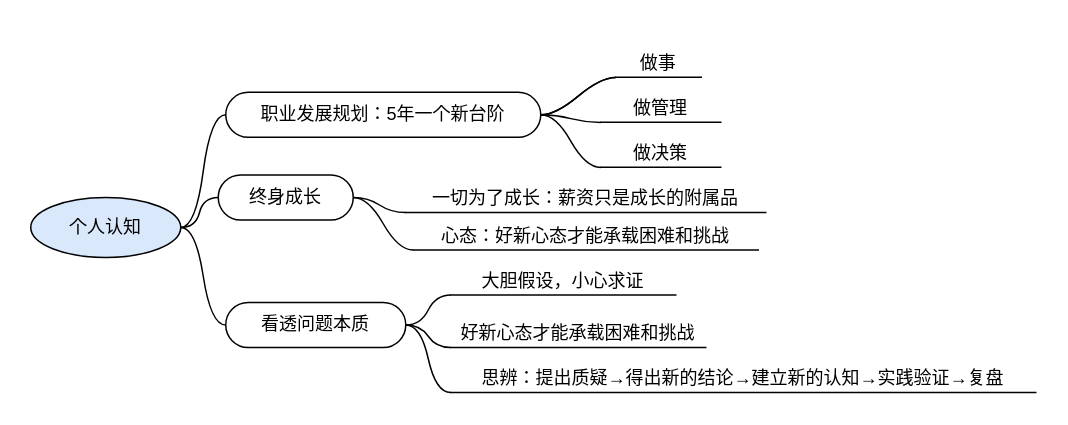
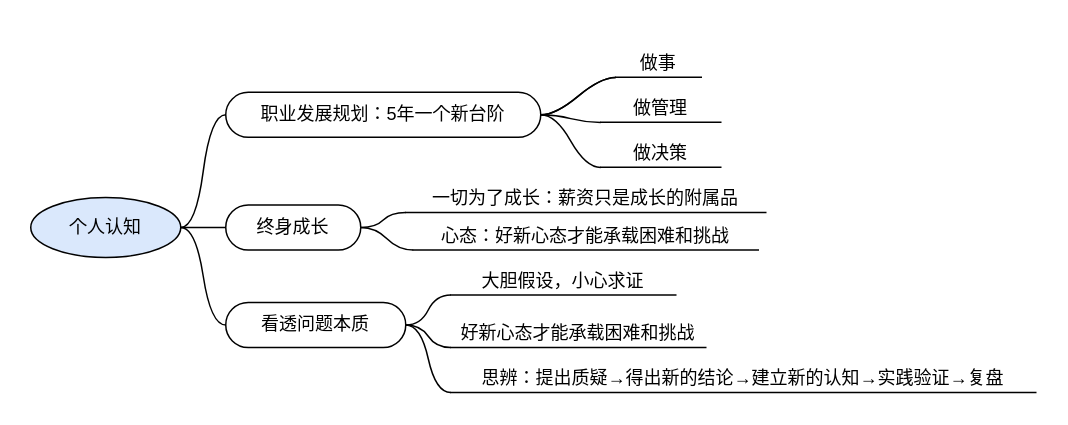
  <mxCell id="0" />
  <mxCell id="1" parent="0" />
  <mxCell id="2" value="个人认知" style="ellipse;whiteSpace=wrap;html=1;align=center;newEdgeStyle={&quot;edgeStyle&quot;:&quot;entityRelationEdgeStyle&quot;,&quot;startArrow&quot;:&quot;none&quot;,&quot;endArrow&quot;:&quot;none&quot;,&quot;segment&quot;:10,&quot;curved&quot;:1,&quot;sourcePerimeterSpacing&quot;:0,&quot;targetPerimeterSpacing&quot;:0};treeFolding=1;treeMoving=1;movable=0;resizable=0;rotatable=0;deletable=0;editable=0;locked=1;connectable=0;fillColor=#dae8fc;" vertex="1" parent="1"><mxGeometry x="20" y="131" width="100" height="40" as="geometry" /></mxCell>
  <mxCell id="3" value="" style="edgeStyle=entityRelationEdgeStyle;rounded=0;orthogonalLoop=1;jettySize=auto;html=1;startArrow=none;endArrow=none;segment=10;curved=1;sourcePerimeterSpacing=0;targetPerimeterSpacing=0;movable=0;resizable=0;rotatable=0;deletable=0;editable=0;locked=1;connectable=0;" edge="1" parent="1" source="4" target="10"><mxGeometry relative="1" as="geometry" /></mxCell>
  <mxCell id="4" value="职业发展规划：5年一个新台阶" style="whiteSpace=wrap;html=1;rounded=1;arcSize=50;align=center;verticalAlign=middle;strokeWidth=1;autosize=1;spacing=4;treeFolding=1;treeMoving=1;newEdgeStyle={&quot;edgeStyle&quot;:&quot;entityRelationEdgeStyle&quot;,&quot;startArrow&quot;:&quot;none&quot;,&quot;endArrow&quot;:&quot;none&quot;,&quot;segment&quot;:10,&quot;curved&quot;:1,&quot;sourcePerimeterSpacing&quot;:0,&quot;targetPerimeterSpacing&quot;:0};movable=0;resizable=0;rotatable=0;deletable=0;editable=0;locked=1;connectable=0;" vertex="1" parent="1"><mxGeometry x="150" y="60.91" width="210" height="30" as="geometry" /></mxCell>
  <mxCell id="5" value="" style="edgeStyle=entityRelationEdgeStyle;startArrow=none;endArrow=none;segment=10;curved=1;sourcePerimeterSpacing=0;targetPerimeterSpacing=0;rounded=0;exitX=1;exitY=0.5;exitDx=0;exitDy=0;movable=0;resizable=0;rotatable=0;deletable=0;editable=0;locked=1;connectable=0;" edge="1" target="4" parent="1" source="2"><mxGeometry relative="1" as="geometry"><mxPoint x="140" y="111" as="sourcePoint" /></mxGeometry></mxCell>
- <mxCell id="6" value="终身成长" style="whiteSpace=wrap;html=1;rounded=1;arcSize=50;align=center;verticalAlign=middle;strokeWidth=1;autosize=1;spacing=4;treeFolding=1;treeMoving=1;newEdgeStyle={&quot;edgeStyle&quot;:&quot;entityRelationEdgeStyle&quot;,&quot;startArrow&quot;:&quot;none&quot;,&quot;endArrow&quot;:&quot;none&quot;,&quot;segment&quot;:10,&quot;curved&quot;:1,&quot;sourcePerimeterSpacing&quot;:0,&quot;targetPerimeterSpacing&quot;:0};movable=0;resizable=0;rotatable=0;deletable=0;editable=0;locked=1;connectable=0;" vertex="1" parent="1"><mxGeometry x="145" y="116" width="90" height="30" as="geometry" /></mxCell>
+ <mxCell id="6" value="终身成长" style="whiteSpace=wrap;html=1;rounded=1;arcSize=50;align=center;verticalAlign=middle;strokeWidth=1;autosize=1;spacing=4;treeFolding=1;treeMoving=1;newEdgeStyle={&quot;edgeStyle&quot;:&quot;entityRelationEdgeStyle&quot;,&quot;startArrow&quot;:&quot;none&quot;,&quot;endArrow&quot;:&quot;none&quot;,&quot;segment&quot;:10,&quot;curved&quot;:1,&quot;sourcePerimeterSpacing&quot;:0,&quot;targetPerimeterSpacing&quot;:0};movable=0;resizable=0;rotatable=0;deletable=0;editable=0;locked=1;connectable=0;" vertex="1" parent="1"><mxGeometry x="150" y="136" width="90" height="30" as="geometry" /></mxCell>
  <mxCell id="7" value="" style="edgeStyle=entityRelationEdgeStyle;startArrow=none;endArrow=none;segment=10;curved=1;sourcePerimeterSpacing=0;targetPerimeterSpacing=0;rounded=0;exitX=1;exitY=0.5;exitDx=0;exitDy=0;movable=0;resizable=0;rotatable=0;deletable=0;editable=0;locked=1;connectable=0;" edge="1" target="6" parent="1" source="2"><mxGeometry relative="1" as="geometry"><mxPoint x="100" y="99" as="sourcePoint" /></mxGeometry></mxCell>
  <mxCell id="8" value="看透问题本质" style="whiteSpace=wrap;html=1;rounded=1;arcSize=50;align=center;verticalAlign=middle;strokeWidth=1;autosize=1;spacing=4;treeFolding=1;treeMoving=1;newEdgeStyle={&quot;edgeStyle&quot;:&quot;entityRelationEdgeStyle&quot;,&quot;startArrow&quot;:&quot;none&quot;,&quot;endArrow&quot;:&quot;none&quot;,&quot;segment&quot;:10,&quot;curved&quot;:1,&quot;sourcePerimeterSpacing&quot;:0,&quot;targetPerimeterSpacing&quot;:0};movable=0;resizable=0;rotatable=0;deletable=0;editable=0;locked=1;connectable=0;" vertex="1" parent="1"><mxGeometry x="150" y="201" width="120" height="30" as="geometry" /></mxCell>
  <mxCell id="9" value="" style="edgeStyle=entityRelationEdgeStyle;startArrow=none;endArrow=none;segment=10;curved=1;sourcePerimeterSpacing=0;targetPerimeterSpacing=0;rounded=0;exitX=1;exitY=0.5;exitDx=0;exitDy=0;movable=0;resizable=0;rotatable=0;deletable=0;editable=0;locked=1;connectable=0;" edge="1" target="8" parent="1" source="2"><mxGeometry relative="1" as="geometry"><mxPoint x="130" y="121" as="sourcePoint" /></mxGeometry></mxCell>
  <mxCell id="10" value="做事" style="whiteSpace=wrap;html=1;shape=partialRectangle;top=0;left=0;bottom=1;right=0;points=[[0,1],[1,1]];fillColor=none;align=center;verticalAlign=bottom;routingCenterY=0.5;snapToPoint=1;recursiveResize=0;autosize=1;treeFolding=1;treeMoving=1;newEdgeStyle={&quot;edgeStyle&quot;:&quot;entityRelationEdgeStyle&quot;,&quot;startArrow&quot;:&quot;none&quot;,&quot;endArrow&quot;:&quot;none&quot;,&quot;segment&quot;:10,&quot;curved&quot;:1,&quot;sourcePerimeterSpacing&quot;:0,&quot;targetPerimeterSpacing&quot;:0};movable=0;resizable=0;rotatable=0;deletable=0;editable=0;locked=1;connectable=0;" vertex="1" parent="1"><mxGeometry x="410" y="20.91" width="57" height="30" as="geometry" /></mxCell>
  <mxCell id="11" value="" style="edgeStyle=entityRelationEdgeStyle;startArrow=none;endArrow=none;segment=10;curved=1;sourcePerimeterSpacing=0;targetPerimeterSpacing=0;rounded=0;exitX=1;exitY=0.5;exitDx=0;exitDy=0;movable=0;resizable=0;rotatable=0;deletable=0;editable=0;locked=1;connectable=0;" edge="1" target="10" parent="1" source="4"><mxGeometry relative="1" as="geometry"><mxPoint x="283" y="100.91" as="sourcePoint" /></mxGeometry></mxCell>
  <mxCell id="12" value="做管理" style="whiteSpace=wrap;html=1;shape=partialRectangle;top=0;left=0;bottom=1;right=0;points=[[0,1],[1,1]];fillColor=none;align=center;verticalAlign=bottom;routingCenterY=0.5;snapToPoint=1;recursiveResize=0;autosize=1;treeFolding=1;treeMoving=1;newEdgeStyle={&quot;edgeStyle&quot;:&quot;entityRelationEdgeStyle&quot;,&quot;startArrow&quot;:&quot;none&quot;,&quot;endArrow&quot;:&quot;none&quot;,&quot;segment&quot;:10,&quot;curved&quot;:1,&quot;sourcePerimeterSpacing&quot;:0,&quot;targetPerimeterSpacing&quot;:0};movable=0;resizable=0;rotatable=0;deletable=0;editable=0;locked=1;connectable=0;" vertex="1" parent="1"><mxGeometry x="400" y="50.91" width="80" height="30" as="geometry" /></mxCell>
  <mxCell id="13" value="" style="edgeStyle=entityRelationEdgeStyle;startArrow=none;endArrow=none;segment=10;curved=1;sourcePerimeterSpacing=0;targetPerimeterSpacing=0;rounded=0;exitX=1;exitY=0.5;exitDx=0;exitDy=0;movable=0;resizable=0;rotatable=0;deletable=0;editable=0;locked=1;connectable=0;" edge="1" target="12" parent="1" source="4"><mxGeometry relative="1" as="geometry"><mxPoint x="260" y="190.91" as="sourcePoint" /></mxGeometry></mxCell>
  <mxCell id="14" value="做决策" style="whiteSpace=wrap;html=1;shape=partialRectangle;top=0;left=0;bottom=1;right=0;points=[[0,1],[1,1]];fillColor=none;align=center;verticalAlign=bottom;routingCenterY=0.5;snapToPoint=1;recursiveResize=0;autosize=1;treeFolding=1;treeMoving=1;newEdgeStyle={&quot;edgeStyle&quot;:&quot;entityRelationEdgeStyle&quot;,&quot;startArrow&quot;:&quot;none&quot;,&quot;endArrow&quot;:&quot;none&quot;,&quot;segment&quot;:10,&quot;curved&quot;:1,&quot;sourcePerimeterSpacing&quot;:0,&quot;targetPerimeterSpacing&quot;:0};movable=0;resizable=0;rotatable=0;deletable=0;editable=0;locked=1;connectable=0;" vertex="1" parent="1"><mxGeometry x="400" y="80.91" width="80" height="30" as="geometry" /></mxCell>
  <mxCell id="15" value="" style="edgeStyle=entityRelationEdgeStyle;startArrow=none;endArrow=none;segment=10;curved=1;sourcePerimeterSpacing=0;targetPerimeterSpacing=0;rounded=0;exitX=1;exitY=0.5;exitDx=0;exitDy=0;movable=0;resizable=0;rotatable=0;deletable=0;editable=0;locked=1;connectable=0;" edge="1" target="14" parent="1" source="4"><mxGeometry relative="1" as="geometry"><mxPoint x="260" y="190.91" as="sourcePoint" /></mxGeometry></mxCell>
  <mxCell id="16" value="一切为了成长：薪资只是成长的附属品" style="whiteSpace=wrap;html=1;shape=partialRectangle;top=0;left=0;bottom=1;right=0;points=[[0,1],[1,1]];fillColor=none;align=center;verticalAlign=bottom;routingCenterY=0.5;snapToPoint=1;recursiveResize=0;autosize=1;treeFolding=1;treeMoving=1;newEdgeStyle={&quot;edgeStyle&quot;:&quot;entityRelationEdgeStyle&quot;,&quot;startArrow&quot;:&quot;none&quot;,&quot;endArrow&quot;:&quot;none&quot;,&quot;segment&quot;:10,&quot;curved&quot;:1,&quot;sourcePerimeterSpacing&quot;:0,&quot;targetPerimeterSpacing&quot;:0};movable=0;resizable=0;rotatable=0;deletable=0;editable=0;locked=1;connectable=0;" vertex="1" parent="1"><mxGeometry x="270" y="111" width="240" height="30" as="geometry" /></mxCell>
  <mxCell id="17" value="" style="edgeStyle=entityRelationEdgeStyle;startArrow=none;endArrow=none;segment=10;curved=1;sourcePerimeterSpacing=0;targetPerimeterSpacing=0;rounded=0;exitX=1;exitY=0.5;exitDx=0;exitDy=0;movable=0;resizable=0;rotatable=0;deletable=0;editable=0;locked=1;connectable=0;" edge="1" target="16" parent="1" source="6"><mxGeometry relative="1" as="geometry"><mxPoint x="260" y="181" as="sourcePoint" /></mxGeometry></mxCell>
  <mxCell id="18" value="心态：好新心态才能承载困难和挑战" style="whiteSpace=wrap;html=1;shape=partialRectangle;top=0;left=0;bottom=1;right=0;points=[[0,1],[1,1]];fillColor=none;align=center;verticalAlign=bottom;routingCenterY=0.5;snapToPoint=1;recursiveResize=0;autosize=1;treeFolding=1;treeMoving=1;newEdgeStyle={&quot;edgeStyle&quot;:&quot;entityRelationEdgeStyle&quot;,&quot;startArrow&quot;:&quot;none&quot;,&quot;endArrow&quot;:&quot;none&quot;,&quot;segment&quot;:10,&quot;curved&quot;:1,&quot;sourcePerimeterSpacing&quot;:0,&quot;targetPerimeterSpacing&quot;:0};movable=0;resizable=0;rotatable=0;deletable=0;editable=0;locked=1;connectable=0;" vertex="1" parent="1"><mxGeometry x="275" y="136" width="230" height="30" as="geometry" /></mxCell>
  <mxCell id="19" value="" style="edgeStyle=entityRelationEdgeStyle;startArrow=none;endArrow=none;segment=10;curved=1;sourcePerimeterSpacing=0;targetPerimeterSpacing=0;rounded=0;exitX=1;exitY=0.5;exitDx=0;exitDy=0;movable=0;resizable=0;rotatable=0;deletable=0;editable=0;locked=1;connectable=0;" edge="1" target="18" parent="1" source="6"><mxGeometry relative="1" as="geometry"><mxPoint x="250" y="186" as="sourcePoint" /></mxGeometry></mxCell>
  <mxCell id="20" value="大胆假设，小心求证" style="whiteSpace=wrap;html=1;shape=partialRectangle;top=0;left=0;bottom=1;right=0;points=[[0,1],[1,1]];fillColor=none;align=center;verticalAlign=bottom;routingCenterY=0.5;snapToPoint=1;recursiveResize=0;autosize=1;treeFolding=1;treeMoving=1;newEdgeStyle={&quot;edgeStyle&quot;:&quot;entityRelationEdgeStyle&quot;,&quot;startArrow&quot;:&quot;none&quot;,&quot;endArrow&quot;:&quot;none&quot;,&quot;segment&quot;:10,&quot;curved&quot;:1,&quot;sourcePerimeterSpacing&quot;:0,&quot;targetPerimeterSpacing&quot;:0};movable=0;resizable=0;rotatable=0;deletable=0;editable=0;locked=1;connectable=0;" vertex="1" parent="1"><mxGeometry x="300" y="166" width="150" height="30" as="geometry" /></mxCell>
  <mxCell id="21" value="" style="edgeStyle=entityRelationEdgeStyle;startArrow=none;endArrow=none;segment=10;curved=1;sourcePerimeterSpacing=0;targetPerimeterSpacing=0;rounded=0;exitX=1;exitY=0.5;exitDx=0;exitDy=0;movable=0;resizable=0;rotatable=0;deletable=0;editable=0;locked=1;connectable=0;" edge="1" target="20" parent="1" source="8"><mxGeometry relative="1" as="geometry"><mxPoint x="270" y="216" as="sourcePoint" /></mxGeometry></mxCell>
  <mxCell id="22" value="好新心态才能承载困难和挑战" style="whiteSpace=wrap;html=1;shape=partialRectangle;top=0;left=0;bottom=1;right=0;points=[[0,1],[1,1]];fillColor=none;align=center;verticalAlign=bottom;routingCenterY=0.5;snapToPoint=1;recursiveResize=0;autosize=1;treeFolding=1;treeMoving=1;newEdgeStyle={&quot;edgeStyle&quot;:&quot;entityRelationEdgeStyle&quot;,&quot;startArrow&quot;:&quot;none&quot;,&quot;endArrow&quot;:&quot;none&quot;,&quot;segment&quot;:10,&quot;curved&quot;:1,&quot;sourcePerimeterSpacing&quot;:0,&quot;targetPerimeterSpacing&quot;:0};movable=0;resizable=0;rotatable=0;deletable=0;editable=0;locked=1;connectable=0;" vertex="1" parent="1"><mxGeometry x="300" y="201" width="170" height="30" as="geometry" /></mxCell>
  <mxCell id="23" value="" style="edgeStyle=entityRelationEdgeStyle;startArrow=none;endArrow=none;segment=10;curved=1;sourcePerimeterSpacing=0;targetPerimeterSpacing=0;rounded=0;exitX=1;exitY=0.5;exitDx=0;exitDy=0;movable=0;resizable=0;rotatable=0;deletable=0;editable=0;locked=1;connectable=0;" edge="1" target="22" parent="1" source="8"><mxGeometry relative="1" as="geometry"><mxPoint x="270" y="366" as="sourcePoint" /></mxGeometry></mxCell>
  <mxCell id="24" value="思辨：提出质疑→得出新的结论→建立新的认知→实践验证→复盘" style="whiteSpace=wrap;html=1;shape=partialRectangle;top=0;left=0;bottom=1;right=0;points=[[0,1],[1,1]];fillColor=none;align=center;verticalAlign=bottom;routingCenterY=0.5;snapToPoint=1;recursiveResize=0;autosize=1;treeFolding=1;treeMoving=1;newEdgeStyle={&quot;edgeStyle&quot;:&quot;entityRelationEdgeStyle&quot;,&quot;startArrow&quot;:&quot;none&quot;,&quot;endArrow&quot;:&quot;none&quot;,&quot;segment&quot;:10,&quot;curved&quot;:1,&quot;sourcePerimeterSpacing&quot;:0,&quot;targetPerimeterSpacing&quot;:0};movable=0;resizable=0;rotatable=0;deletable=0;editable=0;locked=1;connectable=0;" vertex="1" parent="1"><mxGeometry x="300" y="231" width="390" height="30" as="geometry" /></mxCell>
  <mxCell id="25" value="" style="edgeStyle=entityRelationEdgeStyle;startArrow=none;endArrow=none;segment=10;curved=1;sourcePerimeterSpacing=0;targetPerimeterSpacing=0;rounded=0;exitX=1;exitY=0.5;exitDx=0;exitDy=0;movable=0;resizable=0;rotatable=0;deletable=0;editable=0;locked=1;connectable=0;" edge="1" target="24" parent="1" source="8"><mxGeometry relative="1" as="geometry"><mxPoint x="280" y="281" as="sourcePoint" /></mxGeometry></mxCell>
